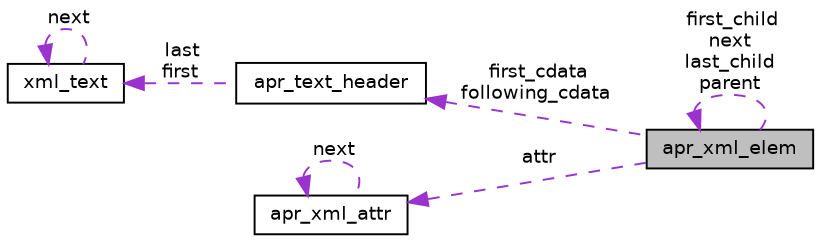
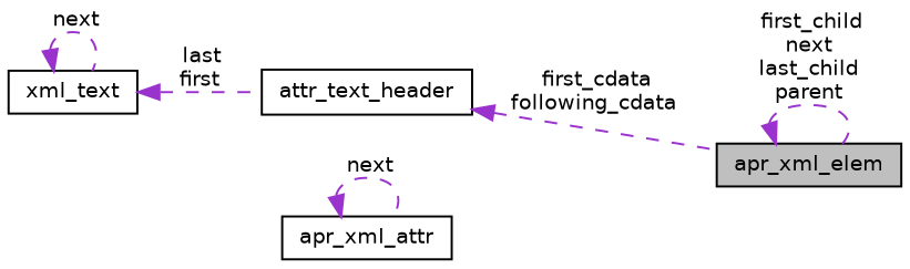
  digraph {
    rankdir=LR
    node [color=black fillcolor=white fontname=Helvetica fontsize=10 shape=record style=filled]
    edge [color=darkorchid3 dir=back fontname=Helvetica fontsize=10 labelfontname=Helvetica labelfontsize=10 style=dashed]
    n1 [fillcolor=grey75 fontcolor=black height=0.2 label=apr_xml_elem width=0.4]
-   n2 [height=0.2 label=apr_text_header width=0.4]
+   n2 [height=0.2 label=attr_text_header width=0.4]
    n3 [height=0.2 label=xml_text width=0.4]
    n4 [height=0.2 label=apr_xml_attr width=0.4]
    n1 -> n1 [label=" first_child\nnext\nlast_child\nparent"]
    n2 -> n1 [label=" first_cdata\nfollowing_cdata"]
    n3 -> n2 [label=" last\nfirst"]
    n3 -> n3 [label=" next"]
-   n4 -> n1 [label=" attr"]
    n4 -> n4 [label=" next"]
  }
